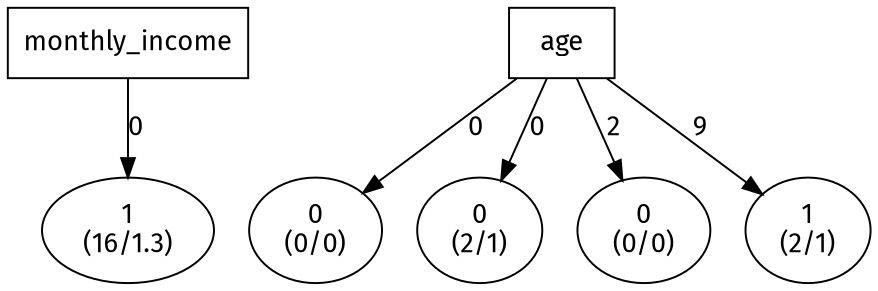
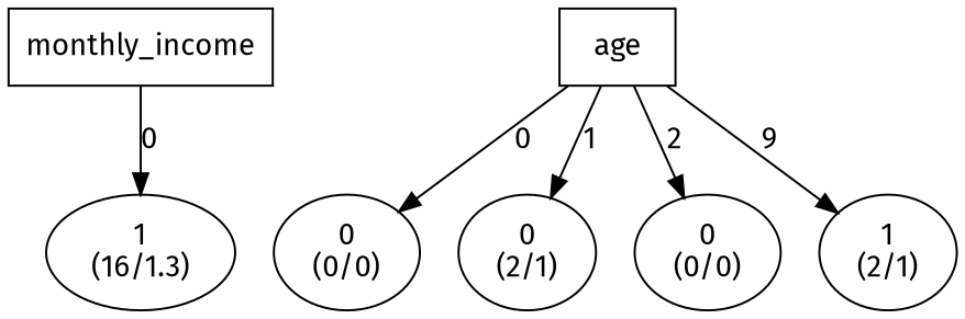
  digraph {
    fontname="Fira Sans"
    node [fontname="Fira Sans" shape=ellipse]
    edge [fontname="Fira Sans"]
    n1 [label="monthly_income\n" shape=box]
    n2 [label="1\n(16/1.3)"]
    n3 [label="age\n" shape=box]
    n4 [label="0\n(0/0)"]
    n5 [label="0\n(2/1)"]
    n6 [label="0\n(0/0)"]
    n7 [label="1\n(2/1)"]
    n1 -> n2 [label=0]
    n3 -> n4 [label=0]
-   n3 -> n5 [label=0]
+   n3 -> n5 [label=1]
    n3 -> n6 [label=2]
    n3 -> n7 [label=9]
  }
